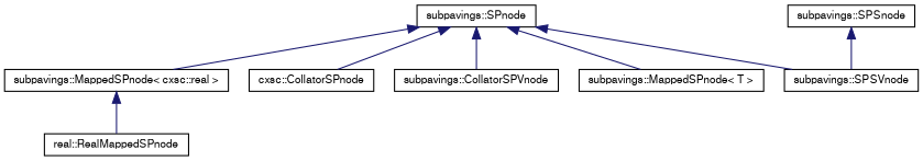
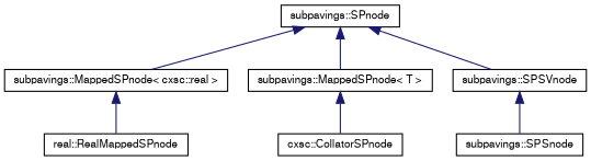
  digraph {
    rankdir=TB
    node [color=black fillcolor=white fontname=FreeSans fontsize=10 shape=record style=filled]
    edge [color=midnightblue dir=back fontname=FreeSans fontsize=10 labelfontname=FreeSans labelfontsize=10 style=solid]
    n1 [height=0.2 label="subpavings::SPnode" width=0.4]
    n2 [height=0.2 label="subpavings::MappedSPnode\< cxsc::real \>" width=0.4]
    n3 [height=0.2 label="cxsc::CollatorSPnode" width=0.4]
-   n4 [height=0.2 label="subpavings::CollatorSPVnode" width=0.4]
    n5 [height=0.2 label="subpavings::MappedSPnode\< T \>" width=0.4]
    n6 [height=0.2 label="subpavings::SPSVnode" width=0.4]
    n7 [height=0.2 label="real::RealMappedSPnode" width=0.4]
    n8 [height=0.2 label="subpavings::SPSnode" width=0.4]
    n1 -> n2
-   n1 -> n3
-   n1 -> n4
+   n5 -> n3
    n1 -> n5
    n1 -> n6
    n2 -> n7
-   n8 -> n6
+   n6 -> n8
  }
